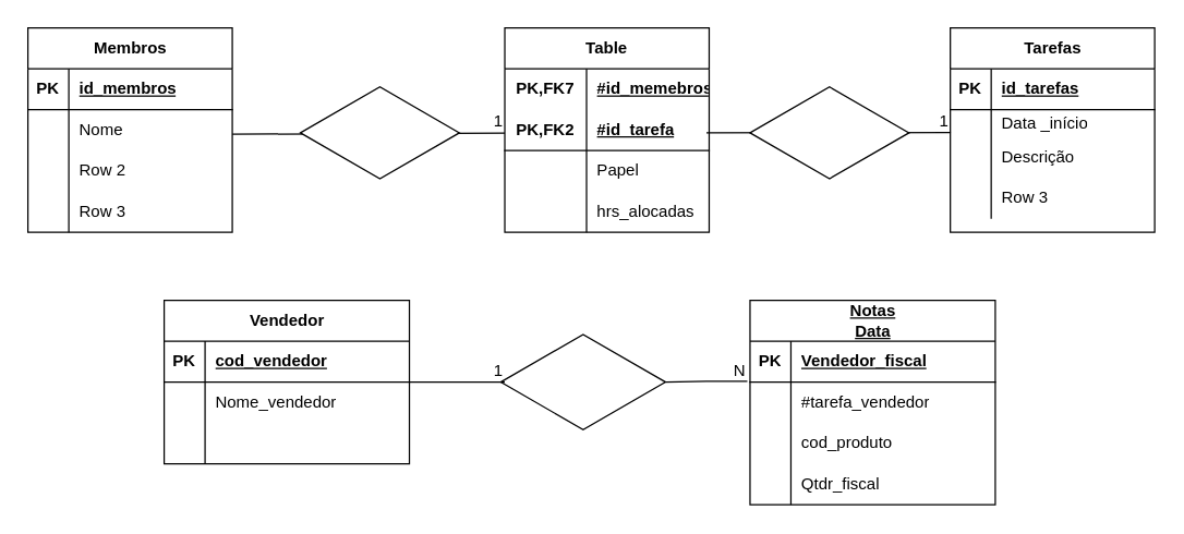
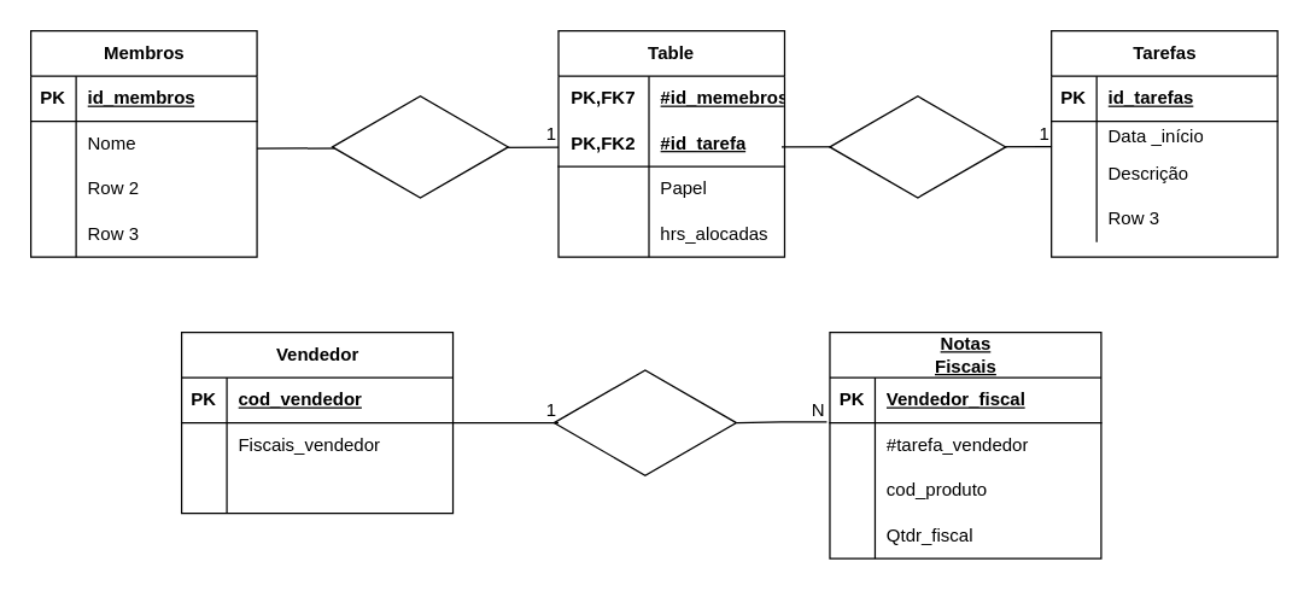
  <mxCell id="0" />
  <mxCell id="1" parent="0" />
  <mxCell id="2" value="Membros" style="shape=table;startSize=30;container=1;collapsible=1;childLayout=tableLayout;fixedRows=1;rowLines=0;fontStyle=1;align=center;resizeLast=1;html=1;" vertex="1" parent="1"><mxGeometry y="20" width="150" height="150" as="geometry" x="20" /></mxCell>
  <mxCell id="3" value="" style="shape=tableRow;horizontal=0;startSize=0;swimlaneHead=0;swimlaneBody=0;fillColor=none;collapsible=0;dropTarget=0;points=[[0,0.5],[1,0.5]];portConstraint=eastwest;top=0;left=0;right=0;bottom=1;" vertex="1" parent="2"><mxGeometry y="30" width="150" height="30" as="geometry" /></mxCell>
  <mxCell id="4" value="PK" style="shape=partialRectangle;connectable=0;fillColor=none;top=0;left=0;bottom=0;right=0;fontStyle=1;overflow=hidden;whiteSpace=wrap;html=1;" vertex="1" parent="3"><mxGeometry width="30" height="30" as="geometry"><mxRectangle width="30" height="30" as="alternateBounds" /></mxGeometry></mxCell>
  <mxCell id="5" value="id_membros" style="shape=partialRectangle;connectable=0;fillColor=none;top=0;left=0;bottom=0;right=0;align=left;spacingLeft=6;fontStyle=5;overflow=hidden;whiteSpace=wrap;html=1;" vertex="1" parent="3"><mxGeometry x="30" width="120" height="30" as="geometry"><mxRectangle width="120" height="30" as="alternateBounds" /></mxGeometry></mxCell>
  <mxCell id="6" value="" style="shape=tableRow;horizontal=0;startSize=0;swimlaneHead=0;swimlaneBody=0;fillColor=none;collapsible=0;dropTarget=0;points=[[0,0.5],[1,0.5]];portConstraint=eastwest;top=0;left=0;right=0;bottom=0;" vertex="1" parent="2"><mxGeometry y="60" width="150" height="30" as="geometry" /></mxCell>
  <mxCell id="7" value="" style="shape=partialRectangle;connectable=0;fillColor=none;top=0;left=0;bottom=0;right=0;editable=1;overflow=hidden;whiteSpace=wrap;html=1;" vertex="1" parent="6"><mxGeometry width="30" height="30" as="geometry"><mxRectangle width="30" height="30" as="alternateBounds" /></mxGeometry></mxCell>
  <mxCell id="8" value="Nome" style="shape=partialRectangle;connectable=0;fillColor=none;top=0;left=0;bottom=0;right=0;align=left;spacingLeft=6;overflow=hidden;whiteSpace=wrap;html=1;" vertex="1" parent="6"><mxGeometry x="30" width="120" height="30" as="geometry"><mxRectangle width="120" height="30" as="alternateBounds" /></mxGeometry></mxCell>
  <mxCell id="9" value="" style="shape=tableRow;horizontal=0;startSize=0;swimlaneHead=0;swimlaneBody=0;fillColor=none;collapsible=0;dropTarget=0;points=[[0,0.5],[1,0.5]];portConstraint=eastwest;top=0;left=0;right=0;bottom=0;" vertex="1" parent="2"><mxGeometry y="90" width="150" height="30" as="geometry" /></mxCell>
  <mxCell id="10" value="" style="shape=partialRectangle;connectable=0;fillColor=none;top=0;left=0;bottom=0;right=0;editable=1;overflow=hidden;whiteSpace=wrap;html=1;" vertex="1" parent="9"><mxGeometry width="30" height="30" as="geometry"><mxRectangle width="30" height="30" as="alternateBounds" /></mxGeometry></mxCell>
  <mxCell id="11" value="Row 2" style="shape=partialRectangle;connectable=0;fillColor=none;top=0;left=0;bottom=0;right=0;align=left;spacingLeft=6;overflow=hidden;whiteSpace=wrap;html=1;" vertex="1" parent="9"><mxGeometry x="30" width="120" height="30" as="geometry"><mxRectangle width="120" height="30" as="alternateBounds" /></mxGeometry></mxCell>
  <mxCell id="12" value="" style="shape=tableRow;horizontal=0;startSize=0;swimlaneHead=0;swimlaneBody=0;fillColor=none;collapsible=0;dropTarget=0;points=[[0,0.5],[1,0.5]];portConstraint=eastwest;top=0;left=0;right=0;bottom=0;" vertex="1" parent="2"><mxGeometry y="120" width="150" height="30" as="geometry" /></mxCell>
  <mxCell id="13" value="" style="shape=partialRectangle;connectable=0;fillColor=none;top=0;left=0;bottom=0;right=0;editable=1;overflow=hidden;whiteSpace=wrap;html=1;" vertex="1" parent="12"><mxGeometry width="30" height="30" as="geometry"><mxRectangle width="30" height="30" as="alternateBounds" /></mxGeometry></mxCell>
  <mxCell id="14" value="Row 3" style="shape=partialRectangle;connectable=0;fillColor=none;top=0;left=0;bottom=0;right=0;align=left;spacingLeft=6;overflow=hidden;whiteSpace=wrap;html=1;" vertex="1" parent="12"><mxGeometry x="30" width="120" height="30" as="geometry"><mxRectangle width="120" height="30" as="alternateBounds" /></mxGeometry></mxCell>
  <mxCell id="15" value="Tarefas" style="shape=table;startSize=30;container=1;collapsible=1;childLayout=tableLayout;fixedRows=1;rowLines=0;fontStyle=1;align=center;resizeLast=1;html=1;" vertex="1" parent="1"><mxGeometry x="697" y="20" width="150" height="150" as="geometry" /></mxCell>
  <mxCell id="16" value="" style="shape=tableRow;horizontal=0;startSize=0;swimlaneHead=0;swimlaneBody=0;fillColor=none;collapsible=0;dropTarget=0;points=[[0,0.5],[1,0.5]];portConstraint=eastwest;top=0;left=0;right=0;bottom=1;" vertex="1" parent="15"><mxGeometry y="30" width="150" height="30" as="geometry" /></mxCell>
  <mxCell id="17" value="PK" style="shape=partialRectangle;connectable=0;fillColor=none;top=0;left=0;bottom=0;right=0;fontStyle=1;overflow=hidden;whiteSpace=wrap;html=1;" vertex="1" parent="16"><mxGeometry width="30" height="30" as="geometry"><mxRectangle width="30" height="30" as="alternateBounds" /></mxGeometry></mxCell>
  <mxCell id="18" value="id_tarefas" style="shape=partialRectangle;connectable=0;fillColor=none;top=0;left=0;bottom=0;right=0;align=left;spacingLeft=6;fontStyle=5;overflow=hidden;whiteSpace=wrap;html=1;" vertex="1" parent="16"><mxGeometry x="30" width="120" height="30" as="geometry"><mxRectangle width="120" height="30" as="alternateBounds" /></mxGeometry></mxCell>
  <mxCell id="19" value="" style="shape=tableRow;horizontal=0;startSize=0;swimlaneHead=0;swimlaneBody=0;fillColor=none;collapsible=0;dropTarget=0;points=[[0,0.5],[1,0.5]];portConstraint=eastwest;top=0;left=0;right=0;bottom=0;" vertex="1" parent="15"><mxGeometry y="60" width="150" height="20" as="geometry" /></mxCell>
  <mxCell id="20" value="" style="shape=partialRectangle;connectable=0;fillColor=none;top=0;left=0;bottom=0;right=0;editable=1;overflow=hidden;whiteSpace=wrap;html=1;" vertex="1" parent="19"><mxGeometry width="30" height="20" as="geometry"><mxRectangle width="30" height="20" as="alternateBounds" /></mxGeometry></mxCell>
  <mxCell id="21" value="Data _início" style="shape=partialRectangle;connectable=0;fillColor=none;top=0;left=0;bottom=0;right=0;align=left;spacingLeft=6;overflow=hidden;whiteSpace=wrap;html=1;" vertex="1" parent="19"><mxGeometry x="30" width="120" height="20" as="geometry"><mxRectangle width="120" height="20" as="alternateBounds" /></mxGeometry></mxCell>
  <mxCell id="22" value="" style="shape=tableRow;horizontal=0;startSize=0;swimlaneHead=0;swimlaneBody=0;fillColor=none;collapsible=0;dropTarget=0;points=[[0,0.5],[1,0.5]];portConstraint=eastwest;top=0;left=0;right=0;bottom=0;" vertex="1" parent="15"><mxGeometry y="80" width="150" height="30" as="geometry" /></mxCell>
  <mxCell id="23" value="" style="shape=partialRectangle;connectable=0;fillColor=none;top=0;left=0;bottom=0;right=0;editable=1;overflow=hidden;whiteSpace=wrap;html=1;" vertex="1" parent="22"><mxGeometry width="30" height="30" as="geometry"><mxRectangle width="30" height="30" as="alternateBounds" /></mxGeometry></mxCell>
  <mxCell id="24" value="Descrição" style="shape=partialRectangle;connectable=0;fillColor=none;top=0;left=0;bottom=0;right=0;align=left;spacingLeft=6;overflow=hidden;whiteSpace=wrap;html=1;" vertex="1" parent="22"><mxGeometry x="30" width="120" height="30" as="geometry"><mxRectangle width="120" height="30" as="alternateBounds" /></mxGeometry></mxCell>
  <mxCell id="25" value="" style="shape=tableRow;horizontal=0;startSize=0;swimlaneHead=0;swimlaneBody=0;fillColor=none;collapsible=0;dropTarget=0;points=[[0,0.5],[1,0.5]];portConstraint=eastwest;top=0;left=0;right=0;bottom=0;" vertex="1" parent="15"><mxGeometry y="110" width="150" height="30" as="geometry" /></mxCell>
  <mxCell id="26" value="" style="shape=partialRectangle;connectable=0;fillColor=none;top=0;left=0;bottom=0;right=0;editable=1;overflow=hidden;whiteSpace=wrap;html=1;" vertex="1" parent="25"><mxGeometry width="30" height="30" as="geometry"><mxRectangle width="30" height="30" as="alternateBounds" /></mxGeometry></mxCell>
  <mxCell id="27" value="Row 3" style="shape=partialRectangle;connectable=0;fillColor=none;top=0;left=0;bottom=0;right=0;align=left;spacingLeft=6;overflow=hidden;whiteSpace=wrap;html=1;" vertex="1" parent="25"><mxGeometry x="30" width="120" height="30" as="geometry"><mxRectangle width="120" height="30" as="alternateBounds" /></mxGeometry></mxCell>
  <mxCell id="28" value="" style="endArrow=none;html=1;rounded=0;exitX=1;exitY=0.5;exitDx=0;exitDy=0;" edge="1" parent="1"><mxGeometry relative="1" as="geometry"><mxPoint x="170" y="98" as="sourcePoint" /><mxPoint x="370" y="97.273" as="targetPoint" /></mxGeometry></mxCell>
  <mxCell id="29" value="1" style="resizable=0;html=1;whiteSpace=wrap;align=right;verticalAlign=bottom;" connectable="0" vertex="1" parent="28"><mxGeometry x="1" relative="1" as="geometry" /></mxCell>
  <mxCell id="30" value="" style="html=1;whiteSpace=wrap;aspect=fixed;shape=isoRectangle;" vertex="1" parent="1"><mxGeometry x="220" y="62" width="116.67" height="70" as="geometry" /></mxCell>
  <mxCell id="31" value="" style="endArrow=none;html=1;rounded=0;entryX=0.002;entryY=-0.108;entryDx=0;entryDy=0;entryPerimeter=0;" edge="1" parent="1"><mxGeometry relative="1" as="geometry"><mxPoint x="518" y="97" as="sourcePoint" /><mxPoint x="697.3" y="96.76" as="targetPoint" /></mxGeometry></mxCell>
  <mxCell id="32" value="1" style="resizable=0;html=1;whiteSpace=wrap;align=right;verticalAlign=bottom;" connectable="0" vertex="1" parent="31"><mxGeometry x="1" relative="1" as="geometry" /></mxCell>
  <mxCell id="33" value="" style="html=1;whiteSpace=wrap;aspect=fixed;shape=isoRectangle;" vertex="1" parent="1"><mxGeometry x="550" y="62" width="116.67" height="70" as="geometry" /></mxCell>
  <mxCell id="34" value="Table" style="shape=table;startSize=30;container=1;collapsible=1;childLayout=tableLayout;fixedRows=1;rowLines=0;fontStyle=1;align=center;resizeLast=1;html=1;whiteSpace=wrap;" vertex="1" parent="1"><mxGeometry x="370" y="20" width="150" height="150" as="geometry" /></mxCell>
  <mxCell id="35" value="" style="shape=tableRow;horizontal=0;startSize=0;swimlaneHead=0;swimlaneBody=0;fillColor=none;collapsible=0;dropTarget=0;points=[[0,0.5],[1,0.5]];portConstraint=eastwest;top=0;left=0;right=0;bottom=0;html=1;" vertex="1" parent="34"><mxGeometry y="30" width="150" height="30" as="geometry" /></mxCell>
  <mxCell id="36" value="PK,FK7" style="shape=partialRectangle;connectable=0;fillColor=none;top=0;left=0;bottom=0;right=0;fontStyle=1;overflow=hidden;html=1;whiteSpace=wrap;" vertex="1" parent="35"><mxGeometry width="60" height="30" as="geometry"><mxRectangle width="60" height="30" as="alternateBounds" /></mxGeometry></mxCell>
  <mxCell id="37" value="#id_memebros" style="shape=partialRectangle;connectable=0;fillColor=none;top=0;left=0;bottom=0;right=0;align=left;spacingLeft=6;fontStyle=5;overflow=hidden;html=1;whiteSpace=wrap;" vertex="1" parent="35"><mxGeometry x="60" width="90" height="30" as="geometry"><mxRectangle width="90" height="30" as="alternateBounds" /></mxGeometry></mxCell>
  <mxCell id="38" value="" style="shape=tableRow;horizontal=0;startSize=0;swimlaneHead=0;swimlaneBody=0;fillColor=none;collapsible=0;dropTarget=0;points=[[0,0.5],[1,0.5]];portConstraint=eastwest;top=0;left=0;right=0;bottom=1;html=1;" vertex="1" parent="34"><mxGeometry y="60" width="150" height="30" as="geometry" /></mxCell>
  <mxCell id="39" value="PK,FK2" style="shape=partialRectangle;connectable=0;fillColor=none;top=0;left=0;bottom=0;right=0;fontStyle=1;overflow=hidden;html=1;whiteSpace=wrap;" vertex="1" parent="38"><mxGeometry width="60" height="30" as="geometry"><mxRectangle width="60" height="30" as="alternateBounds" /></mxGeometry></mxCell>
  <mxCell id="40" value="#id_tarefa" style="shape=partialRectangle;connectable=0;fillColor=none;top=0;left=0;bottom=0;right=0;align=left;spacingLeft=6;fontStyle=5;overflow=hidden;html=1;whiteSpace=wrap;" vertex="1" parent="38"><mxGeometry x="60" width="90" height="30" as="geometry"><mxRectangle width="90" height="30" as="alternateBounds" /></mxGeometry></mxCell>
  <mxCell id="41" value="" style="shape=tableRow;horizontal=0;startSize=0;swimlaneHead=0;swimlaneBody=0;fillColor=none;collapsible=0;dropTarget=0;points=[[0,0.5],[1,0.5]];portConstraint=eastwest;top=0;left=0;right=0;bottom=0;html=1;" vertex="1" parent="34"><mxGeometry y="90" width="150" height="30" as="geometry" /></mxCell>
  <mxCell id="42" value="" style="shape=partialRectangle;connectable=0;fillColor=none;top=0;left=0;bottom=0;right=0;editable=1;overflow=hidden;html=1;whiteSpace=wrap;" vertex="1" parent="41"><mxGeometry width="60" height="30" as="geometry"><mxRectangle width="60" height="30" as="alternateBounds" /></mxGeometry></mxCell>
  <mxCell id="43" value="Papel" style="shape=partialRectangle;connectable=0;fillColor=none;top=0;left=0;bottom=0;right=0;align=left;spacingLeft=6;overflow=hidden;html=1;whiteSpace=wrap;" vertex="1" parent="41"><mxGeometry x="60" width="90" height="30" as="geometry"><mxRectangle width="90" height="30" as="alternateBounds" /></mxGeometry></mxCell>
  <mxCell id="44" value="" style="shape=tableRow;horizontal=0;startSize=0;swimlaneHead=0;swimlaneBody=0;fillColor=none;collapsible=0;dropTarget=0;points=[[0,0.5],[1,0.5]];portConstraint=eastwest;top=0;left=0;right=0;bottom=0;html=1;" vertex="1" parent="34"><mxGeometry y="120" width="150" height="30" as="geometry" /></mxCell>
  <mxCell id="45" value="" style="shape=partialRectangle;connectable=0;fillColor=none;top=0;left=0;bottom=0;right=0;editable=1;overflow=hidden;html=1;whiteSpace=wrap;" vertex="1" parent="44"><mxGeometry width="60" height="30" as="geometry"><mxRectangle width="60" height="30" as="alternateBounds" /></mxGeometry></mxCell>
  <mxCell id="46" value="hrs_alocadas" style="shape=partialRectangle;connectable=0;fillColor=none;top=0;left=0;bottom=0;right=0;align=left;spacingLeft=6;overflow=hidden;html=1;whiteSpace=wrap;" vertex="1" parent="44"><mxGeometry x="60" width="90" height="30" as="geometry"><mxRectangle width="90" height="30" as="alternateBounds" /></mxGeometry></mxCell>
  <mxCell id="47" value="Vendedor" style="shape=table;startSize=30;container=1;collapsible=1;childLayout=tableLayout;fixedRows=1;rowLines=0;fontStyle=1;align=center;resizeLast=1;html=1;" vertex="1" parent="1"><mxGeometry x="120" y="220" width="180" height="120" as="geometry" /></mxCell>
  <mxCell id="48" value="" style="shape=tableRow;horizontal=0;startSize=0;swimlaneHead=0;swimlaneBody=0;fillColor=none;collapsible=0;dropTarget=0;points=[[0,0.5],[1,0.5]];portConstraint=eastwest;top=0;left=0;right=0;bottom=1;" vertex="1" parent="47"><mxGeometry y="30" width="180" height="30" as="geometry" /></mxCell>
  <mxCell id="49" value="PK" style="shape=partialRectangle;connectable=0;fillColor=none;top=0;left=0;bottom=0;right=0;fontStyle=1;overflow=hidden;whiteSpace=wrap;html=1;" vertex="1" parent="48"><mxGeometry width="30" height="30" as="geometry"><mxRectangle width="30" height="30" as="alternateBounds" /></mxGeometry></mxCell>
  <mxCell id="50" value="cod_vendedor" style="shape=partialRectangle;connectable=0;fillColor=none;top=0;left=0;bottom=0;right=0;align=left;spacingLeft=6;fontStyle=5;overflow=hidden;whiteSpace=wrap;html=1;" vertex="1" parent="48"><mxGeometry x="30" width="150" height="30" as="geometry"><mxRectangle width="150" height="30" as="alternateBounds" /></mxGeometry></mxCell>
  <mxCell id="51" value="" style="shape=tableRow;horizontal=0;startSize=0;swimlaneHead=0;swimlaneBody=0;fillColor=none;collapsible=0;dropTarget=0;points=[[0,0.5],[1,0.5]];portConstraint=eastwest;top=0;left=0;right=0;bottom=0;" vertex="1" parent="47"><mxGeometry y="60" width="180" height="30" as="geometry" /></mxCell>
  <mxCell id="52" value="" style="shape=partialRectangle;connectable=0;fillColor=none;top=0;left=0;bottom=0;right=0;editable=1;overflow=hidden;whiteSpace=wrap;html=1;" vertex="1" parent="51"><mxGeometry width="30" height="30" as="geometry"><mxRectangle width="30" height="30" as="alternateBounds" /></mxGeometry></mxCell>
- <mxCell id="53" value="Nome_vendedor" style="shape=partialRectangle;connectable=0;fillColor=none;top=0;left=0;bottom=0;right=0;align=left;spacingLeft=6;overflow=hidden;whiteSpace=wrap;html=1;" vertex="1" parent="51"><mxGeometry x="30" width="150" height="30" as="geometry"><mxRectangle width="150" height="30" as="alternateBounds" /></mxGeometry></mxCell>
+ <mxCell id="53" value="Fiscais_vendedor" style="shape=partialRectangle;connectable=0;fillColor=none;top=0;left=0;bottom=0;right=0;align=left;spacingLeft=6;overflow=hidden;whiteSpace=wrap;html=1;" vertex="1" parent="51"><mxGeometry x="30" width="150" height="30" as="geometry"><mxRectangle width="150" height="30" as="alternateBounds" /></mxGeometry></mxCell>
  <mxCell id="54" value="" style="shape=tableRow;horizontal=0;startSize=0;swimlaneHead=0;swimlaneBody=0;fillColor=none;collapsible=0;dropTarget=0;points=[[0,0.5],[1,0.5]];portConstraint=eastwest;top=0;left=0;right=0;bottom=0;" vertex="1" parent="47"><mxGeometry y="90" width="180" height="30" as="geometry" /></mxCell>
  <mxCell id="55" value="" style="shape=partialRectangle;connectable=0;fillColor=none;top=0;left=0;bottom=0;right=0;editable=1;overflow=hidden;whiteSpace=wrap;html=1;" vertex="1" parent="54"><mxGeometry width="30" height="30" as="geometry"><mxRectangle width="30" height="30" as="alternateBounds" /></mxGeometry></mxCell>
  <mxCell id="56" value="" style="shape=partialRectangle;connectable=0;fillColor=none;top=0;left=0;bottom=0;right=0;align=left;spacingLeft=6;overflow=hidden;whiteSpace=wrap;html=1;" vertex="1" parent="54"><mxGeometry x="30" width="150" height="30" as="geometry"><mxRectangle width="150" height="30" as="alternateBounds" /></mxGeometry></mxCell>
- <mxCell id="57" value="&lt;span style=&quot;text-align: left; text-wrap: wrap; text-decoration-line: underline;&quot;&gt;Notas Data&lt;/span&gt;" style="shape=table;startSize=30;container=1;collapsible=1;childLayout=tableLayout;fixedRows=1;rowLines=0;fontStyle=1;align=center;resizeLast=1;html=1;" vertex="1" parent="1"><mxGeometry x="550" y="220" width="180" height="150" as="geometry" /></mxCell>
+ <mxCell id="57" value="&lt;span style=&quot;text-align: left; text-wrap: wrap; text-decoration-line: underline;&quot;&gt;Notas Fiscais&lt;/span&gt;" style="shape=table;startSize=30;container=1;collapsible=1;childLayout=tableLayout;fixedRows=1;rowLines=0;fontStyle=1;align=center;resizeLast=1;html=1;" vertex="1" parent="1"><mxGeometry x="550" y="220" width="180" height="150" as="geometry" /></mxCell>
  <mxCell id="58" value="" style="shape=tableRow;horizontal=0;startSize=0;swimlaneHead=0;swimlaneBody=0;fillColor=none;collapsible=0;dropTarget=0;points=[[0,0.5],[1,0.5]];portConstraint=eastwest;top=0;left=0;right=0;bottom=1;" vertex="1" parent="57"><mxGeometry y="30" width="180" height="30" as="geometry" /></mxCell>
  <mxCell id="59" value="PK" style="shape=partialRectangle;connectable=0;fillColor=none;top=0;left=0;bottom=0;right=0;fontStyle=1;overflow=hidden;whiteSpace=wrap;html=1;" vertex="1" parent="58"><mxGeometry width="30" height="30" as="geometry"><mxRectangle width="30" height="30" as="alternateBounds" /></mxGeometry></mxCell>
  <mxCell id="60" value="Vendedor_fiscal" style="shape=partialRectangle;connectable=0;fillColor=none;top=0;left=0;bottom=0;right=0;align=left;spacingLeft=6;fontStyle=5;overflow=hidden;whiteSpace=wrap;html=1;" vertex="1" parent="58"><mxGeometry x="30" width="150" height="30" as="geometry"><mxRectangle width="150" height="30" as="alternateBounds" /></mxGeometry></mxCell>
  <mxCell id="61" value="" style="shape=tableRow;horizontal=0;startSize=0;swimlaneHead=0;swimlaneBody=0;fillColor=none;collapsible=0;dropTarget=0;points=[[0,0.5],[1,0.5]];portConstraint=eastwest;top=0;left=0;right=0;bottom=0;" vertex="1" parent="57"><mxGeometry y="60" width="180" height="30" as="geometry" /></mxCell>
  <mxCell id="62" value="" style="shape=partialRectangle;connectable=0;fillColor=none;top=0;left=0;bottom=0;right=0;editable=1;overflow=hidden;whiteSpace=wrap;html=1;" vertex="1" parent="61"><mxGeometry width="30" height="30" as="geometry"><mxRectangle width="30" height="30" as="alternateBounds" /></mxGeometry></mxCell>
  <mxCell id="63" value="#tarefa_vendedor" style="shape=partialRectangle;connectable=0;fillColor=none;top=0;left=0;bottom=0;right=0;align=left;spacingLeft=6;overflow=hidden;whiteSpace=wrap;html=1;" vertex="1" parent="61"><mxGeometry x="30" width="150" height="30" as="geometry"><mxRectangle width="150" height="30" as="alternateBounds" /></mxGeometry></mxCell>
  <mxCell id="64" value="" style="shape=tableRow;horizontal=0;startSize=0;swimlaneHead=0;swimlaneBody=0;fillColor=none;collapsible=0;dropTarget=0;points=[[0,0.5],[1,0.5]];portConstraint=eastwest;top=0;left=0;right=0;bottom=0;" vertex="1" parent="57"><mxGeometry y="90" width="180" height="30" as="geometry" /></mxCell>
  <mxCell id="65" value="" style="shape=partialRectangle;connectable=0;fillColor=none;top=0;left=0;bottom=0;right=0;editable=1;overflow=hidden;whiteSpace=wrap;html=1;" vertex="1" parent="64"><mxGeometry width="30" height="30" as="geometry"><mxRectangle width="30" height="30" as="alternateBounds" /></mxGeometry></mxCell>
  <mxCell id="66" value="cod_produto" style="shape=partialRectangle;connectable=0;fillColor=none;top=0;left=0;bottom=0;right=0;align=left;spacingLeft=6;overflow=hidden;whiteSpace=wrap;html=1;" vertex="1" parent="64"><mxGeometry x="30" width="150" height="30" as="geometry"><mxRectangle width="150" height="30" as="alternateBounds" /></mxGeometry></mxCell>
  <mxCell id="67" value="" style="shape=tableRow;horizontal=0;startSize=0;swimlaneHead=0;swimlaneBody=0;fillColor=none;collapsible=0;dropTarget=0;points=[[0,0.5],[1,0.5]];portConstraint=eastwest;top=0;left=0;right=0;bottom=0;" vertex="1" parent="57"><mxGeometry y="120" width="180" height="30" as="geometry" /></mxCell>
  <mxCell id="68" value="" style="shape=partialRectangle;connectable=0;fillColor=none;top=0;left=0;bottom=0;right=0;editable=1;overflow=hidden;whiteSpace=wrap;html=1;" vertex="1" parent="67"><mxGeometry width="30" height="30" as="geometry"><mxRectangle width="30" height="30" as="alternateBounds" /></mxGeometry></mxCell>
  <mxCell id="69" value="Qtdr_fiscal" style="shape=partialRectangle;connectable=0;fillColor=none;top=0;left=0;bottom=0;right=0;align=left;spacingLeft=6;overflow=hidden;whiteSpace=wrap;html=1;" vertex="1" parent="67"><mxGeometry x="30" width="150" height="30" as="geometry"><mxRectangle width="150" height="30" as="alternateBounds" /></mxGeometry></mxCell>
  <mxCell id="70" value="" style="html=1;whiteSpace=wrap;aspect=fixed;shape=isoRectangle;" vertex="1" parent="1"><mxGeometry x="367" y="243.7" width="121" height="72.6" as="geometry" /></mxCell>
  <mxCell id="71" value="" style="endArrow=none;html=1;rounded=0;" edge="1" parent="1"><mxGeometry relative="1" as="geometry"><mxPoint x="300" y="280" as="sourcePoint" /><mxPoint x="370" y="280" as="targetPoint" /></mxGeometry></mxCell>
  <mxCell id="72" value="1" style="resizable=0;html=1;whiteSpace=wrap;align=right;verticalAlign=bottom;" connectable="0" vertex="1" parent="71"><mxGeometry x="1" relative="1" as="geometry" /></mxCell>
  <mxCell id="73" value="" style="endArrow=none;html=1;rounded=0;" edge="1" parent="1"><mxGeometry relative="1" as="geometry"><mxPoint x="488" y="280" as="sourcePoint" /><mxPoint x="548" y="279.5" as="targetPoint" /><Array as="points"><mxPoint x="518" y="279.5" /><mxPoint x="528" y="279.5" /></Array></mxGeometry></mxCell>
  <mxCell id="74" value="N" style="resizable=0;html=1;whiteSpace=wrap;align=right;verticalAlign=bottom;" connectable="0" vertex="1" parent="73"><mxGeometry x="1" relative="1" as="geometry" /></mxCell>
